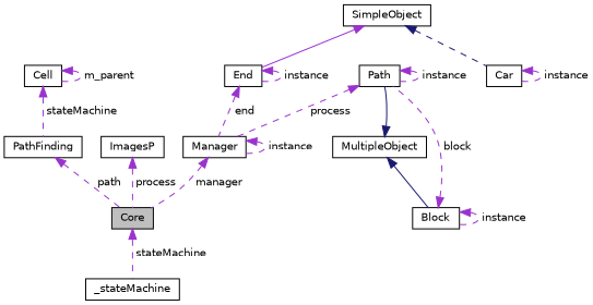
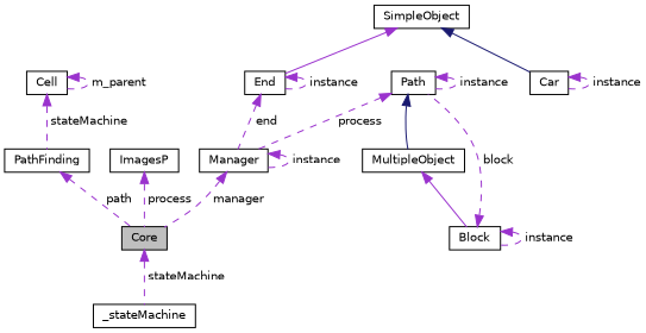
  digraph {
    node [color=black fillcolor=white fontname=Helvetica fontsize=10 shape=record style=filled]
    edge [color=darkorchid3 dir=back fontname=Helvetica fontsize=10 labelfontname=Helvetica labelfontsize=10 style=dashed]
    n1 [fillcolor=grey75 fontcolor=black height=0.2 label=Core width=0.4]
    n2 [height=0.2 label=_stateMachine width=0.4]
    n3 [height=0.2 label=PathFinding width=0.4]
    n4 [height=0.2 label=Cell width=0.4]
    n5 [height=0.2 label=ImagesP width=0.4]
    n6 [height=0.2 label=Manager width=0.4]
    n7 [height=0.2 label=Path width=0.4]
    n8 [height=0.2 label=MultipleObject width=0.4]
    n9 [height=0.2 label=Block width=0.4]
    n10 [height=0.2 label=End width=0.4]
    n11 [height=0.2 label=SimpleObject width=0.4]
    n12 [height=0.2 label=Car width=0.4]
    n1 -> n2 [label=" stateMachine"]
    n3 -> n1 [label=" path"]
    n4 -> n3 [label=" stateMachine"]
    n4 -> n4 [label=" m_parent"]
    n5 -> n1 [label=" process"]
    n6 -> n1 [label=" manager"]
    n6 -> n6 [label=" instance"]
    n7 -> n6 [label=" process"]
    n7 -> n7 [label=" instance"]
-   n8 -> n7 [color=midnightblue style=solid]
-   n8 -> n9 [color=midnightblue style=solid]
+   n7 -> n8 [color=midnightblue style=solid]
+   n8 -> n9 [style=solid]
    n9 -> n7 [label=" block"]
    n9 -> n9 [label=" instance"]
    n10 -> n6 [label=" end"]
    n10 -> n10 [label=" instance"]
    n11 -> n10 [style=solid]
-   n11 -> n12 [color=midnightblue]
+   n11 -> n12 [color=midnightblue style=solid]
    n12 -> n12 [label=" instance"]
  }
